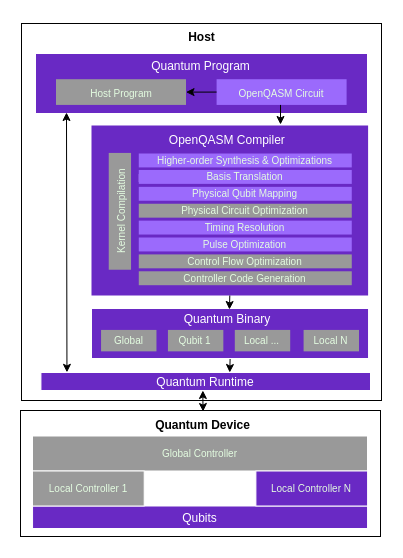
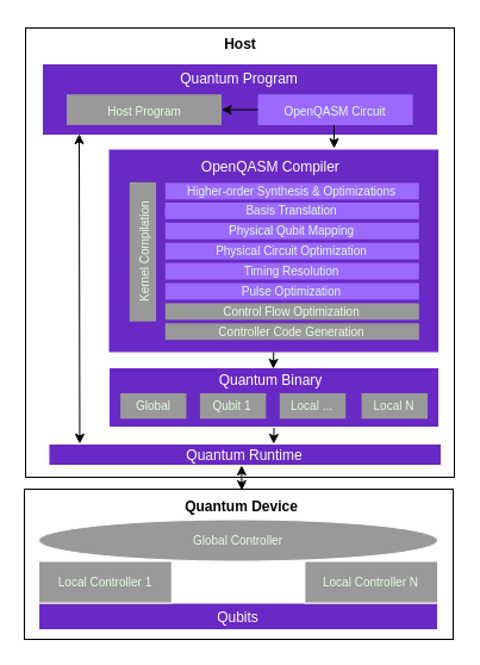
  <mxCell id="0" />
  <mxCell id="1" parent="0" />
  <mxCell id="2" value="" style="group" vertex="1" connectable="0" parent="1"><mxGeometry x="20" y="20" width="361" height="513" as="geometry" /></mxCell>
  <mxCell id="3" value="" style="group" vertex="1" connectable="0" parent="2"><mxGeometry width="361" height="513" as="geometry" /></mxCell>
  <mxCell id="4" value="" style="group" vertex="1" connectable="0" parent="3"><mxGeometry width="361" height="513" as="geometry" /></mxCell>
  <mxCell id="5" value="" style="group;aspect=fixed;" vertex="1" connectable="0" parent="4"><mxGeometry width="361" height="513" as="geometry" /></mxCell>
  <mxCell id="6" value="" style="group" vertex="1" connectable="0" parent="5"><mxGeometry width="361" height="513" as="geometry" /></mxCell>
  <mxCell id="7" value="&lt;h3&gt;&lt;br&gt;&lt;/h3&gt;" style="rounded=0;whiteSpace=wrap;html=1;shadow=0;fontFamily=Helvetica;fontSize=12;fontColor=#ffffff;align=center;strokeWidth=1;fontStyle=0;fillColor=none;" parent="6" vertex="1"><mxGeometry x="1" width="360" height="377" as="geometry" /></mxCell>
  <mxCell id="8" value="&lt;h3&gt;&lt;font style=&quot;font-size: 12px ; font-weight: normal&quot;&gt;Quantum Runtime&lt;/font&gt;&lt;/h3&gt;" style="rounded=0;whiteSpace=wrap;html=1;shadow=0;fontFamily=Helvetica;fontSize=12;fontColor=#ffffff;align=center;strokeWidth=1;rotation=0;strokeColor=#FFFFFF;fillColor=#6929C4;" parent="6" vertex="1"><mxGeometry x="20.43" y="349" width="329.57" height="18" as="geometry" /></mxCell>
  <mxCell id="9" value="&lt;h3&gt;&lt;font style=&quot;font-size: 12px&quot; color=&quot;#000000&quot;&gt;Host&lt;/font&gt;&lt;/h3&gt;" style="text;html=1;strokeColor=none;fillColor=none;align=center;verticalAlign=middle;whiteSpace=wrap;rounded=0;sketch=0;fontSize=18;fontColor=#E4FDE1;" parent="6" vertex="1"><mxGeometry x="126.16" width="110.64" height="20" as="geometry" /></mxCell>
  <mxCell id="10" value="" style="group" parent="6" vertex="1" connectable="0"><mxGeometry x="15.0" y="30" width="332" height="60" as="geometry" /></mxCell>
  <mxCell id="11" value="&lt;h3&gt;&lt;br&gt;&lt;/h3&gt;" style="rounded=0;whiteSpace=wrap;html=1;shadow=0;fontFamily=Helvetica;fontSize=12;fontColor=#ffffff;align=center;strokeWidth=1;strokeColor=#FFFFFF;fillColor=#6929C4;" parent="10" vertex="1"><mxGeometry width="332.0" height="60" as="geometry" /></mxCell>
  <mxCell id="12" value="&lt;h3 style=&quot;color: rgb(255 , 255 , 255)&quot;&gt;&lt;font style=&quot;font-size: 12px&quot;&gt;&lt;span style=&quot;font-weight: normal&quot;&gt;Quantum Program&lt;/span&gt;&lt;/font&gt;&lt;/h3&gt;" style="text;html=1;strokeColor=none;fillColor=none;align=center;verticalAlign=middle;whiteSpace=wrap;rounded=0;sketch=0;fontSize=18;fontColor=#E4FDE1;" parent="10" vertex="1"><mxGeometry x="110.345" width="111.311" height="17.143" as="geometry" /></mxCell>
  <mxCell id="13" value="&lt;font style=&quot;font-size: 10px&quot;&gt;Host Program&lt;/font&gt;" style="rounded=0;whiteSpace=wrap;html=1;shadow=0;fontFamily=Helvetica;fontSize=13;fontColor=#E4FDE1;align=center;strokeWidth=1;fillColor=#999999;strokeColor=none;" parent="10" vertex="1"><mxGeometry x="20.504" y="25.714" width="130.013" height="25.714" as="geometry" /></mxCell>
  <mxCell id="14" value="&lt;font style=&quot;font-size: 10px&quot;&gt;OpenQASM Circuit&lt;/font&gt;" style="rounded=0;whiteSpace=wrap;html=1;shadow=0;fontFamily=Helvetica;fontSize=13;fontColor=#E4FDE1;align=center;strokeWidth=1;strokeColor=none;fillColor=#9B6AFC;" parent="10" vertex="1"><mxGeometry x="181.091" y="25.714" width="130.013" height="25.714" as="geometry" /></mxCell>
  <mxCell id="15" style="edgeStyle=orthogonalEdgeStyle;rounded=0;orthogonalLoop=1;jettySize=auto;html=1;entryX=0;entryY=0.5;entryDx=0;entryDy=0;startArrow=classic;startFill=1;strokeWidth=1;fontSize=4;fontColor=#FFFFFF;endArrow=none;" parent="10" source="13" target="14" edge="1"><mxGeometry relative="1" as="geometry" /></mxCell>
  <mxCell id="16" value="" style="endArrow=classic;startArrow=classic;html=1;exitX=0.079;exitY=-0.008;exitDx=0;exitDy=0;exitPerimeter=0;" parent="6" edge="1" source="8"><mxGeometry width="50" height="50" as="geometry"><mxPoint x="46.0" y="350" as="sourcePoint" /><mxPoint x="46.0" y="89" as="targetPoint" /></mxGeometry></mxCell>
  <mxCell id="17" value="" style="edgeStyle=orthogonalEdgeStyle;rounded=0;orthogonalLoop=1;jettySize=auto;html=1;fontSize=13;" parent="6" source="14" edge="1"><mxGeometry as="geometry"><mxPoint x="260.0" y="101" as="targetPoint" /><Array as="points"><mxPoint x="260.0" y="101" /></Array></mxGeometry></mxCell>
  <mxCell id="18" style="edgeStyle=orthogonalEdgeStyle;rounded=0;orthogonalLoop=1;jettySize=auto;html=1;entryX=0.524;entryY=0.07;entryDx=0;entryDy=0;entryPerimeter=0;exitX=0.5;exitY=1;exitDx=0;exitDy=0;" edge="1" parent="6"><mxGeometry x="-88.74" y="389" as="geometry"><mxPoint x="209.61" y="335" as="sourcePoint" /><mxPoint x="209.237" y="349" as="targetPoint" /></mxGeometry></mxCell>
  <mxCell id="19" value="" style="group;fontSize=10;" parent="6" vertex="1" connectable="0"><mxGeometry x="71.0" y="102" width="289.04" height="275" as="geometry" /></mxCell>
  <mxCell id="20" value="&lt;h3&gt;&lt;br&gt;&lt;/h3&gt;" style="rounded=0;whiteSpace=wrap;html=1;shadow=0;fontFamily=Helvetica;fontSize=12;fontColor=#ffffff;align=center;strokeWidth=1;strokeColor=none;fillColor=#6929C4;" parent="19" vertex="1"><mxGeometry width="276.6" height="170" as="geometry" /></mxCell>
  <mxCell id="21" value="&lt;h3 style=&quot;color: rgb(255 , 255 , 255)&quot;&gt;&lt;font style=&quot;font-weight: normal ; font-size: 12px&quot;&gt;OpenQASM Compiler&amp;nbsp;&lt;/font&gt;&lt;/h3&gt;" style="text;html=1;strokeColor=none;fillColor=none;align=center;verticalAlign=middle;whiteSpace=wrap;rounded=0;sketch=0;fontSize=18;fontColor=#E4FDE1;" parent="19" vertex="1"><mxGeometry y="-3.915" width="275.362" height="29.309" as="geometry" /></mxCell>
  <mxCell id="22" value="&lt;font style=&quot;font-size: 10px&quot;&gt;Kernel Compilation&lt;/font&gt;" style="rounded=0;whiteSpace=wrap;html=1;shadow=0;fontFamily=Helvetica;fontSize=13;fontColor=#E4FDE1;align=center;strokeWidth=1;fillColor=#999999;rotation=-90;strokeColor=none;" parent="19" vertex="1"><mxGeometry x="-29.996" y="74.672" width="116.796" height="22.31" as="geometry" /></mxCell>
  <mxCell id="23" value="&lt;font style=&quot;font-size: 10px;&quot;&gt;Higher-order Synthesis &amp;amp; Optimizations&lt;/font&gt;" style="rounded=0;whiteSpace=wrap;html=1;shadow=0;fontFamily=Helvetica;fontSize=10;fontColor=#E4FDE1;align=center;strokeWidth=1;strokeColor=none;fillColor=#9B6AFC;" parent="19" vertex="1"><mxGeometry x="47.273" y="27.996" width="213.0" height="13.906" as="geometry" /></mxCell>
  <mxCell id="24" value="Basis Translation" style="rounded=1;whiteSpace=wrap;html=1;fontSize=12;glass=0;strokeWidth=1;shadow=0;fontColor=#E4FDE1;align=center;strokeColor=none;fillColor=#C9ABFC;" parent="19" vertex="1"><mxGeometry x="47.273" y="47.569" width="208.192" height="9.786" as="geometry" /></mxCell>
  <mxCell id="25" value="Basis Translation" style="rounded=0;whiteSpace=wrap;html=1;shadow=0;fontFamily=Helvetica;fontSize=10;fontColor=#E4FDE1;align=center;strokeWidth=1;strokeColor=none;fillColor=#9B6AFC;" parent="19" vertex="1"><mxGeometry x="47.273" y="44.475" width="213.0" height="13.906" as="geometry" /></mxCell>
  <mxCell id="26" value="Physical Qubit Mapping" style="rounded=0;whiteSpace=wrap;html=1;shadow=0;fontFamily=Helvetica;fontSize=10;fontColor=#E4FDE1;align=center;strokeWidth=1;strokeColor=none;fillColor=#9B6AFC;" parent="19" vertex="1"><mxGeometry x="47.273" y="61.362" width="213.0" height="13.906" as="geometry" /></mxCell>
- <mxCell id="27" value="Physical Circuit Optimization" style="rounded=0;whiteSpace=wrap;html=1;shadow=0;fontFamily=Helvetica;fontSize=10;fontColor=#E4FDE1;align=center;strokeWidth=1;strokeColor=none;fillColor=#999999;" parent="19" vertex="1"><mxGeometry x="47.273" y="78.248" width="213.0" height="13.906" as="geometry" /></mxCell>
+ <mxCell id="27" value="Physical Circuit Optimization" style="rounded=0;whiteSpace=wrap;html=1;shadow=0;fontFamily=Helvetica;fontSize=10;fontColor=#E4FDE1;align=center;strokeWidth=1;strokeColor=none;fillColor=#9B6AFC;" parent="19" vertex="1"><mxGeometry x="47.273" y="78.248" width="213.0" height="13.906" as="geometry" /></mxCell>
  <mxCell id="28" value="Timing Resolution" style="rounded=0;whiteSpace=wrap;html=1;shadow=0;fontFamily=Helvetica;fontSize=10;fontColor=#E4FDE1;align=center;strokeWidth=1;strokeColor=none;fillColor=#9B6AFC;" parent="19" vertex="1"><mxGeometry x="47.273" y="95.134" width="213.0" height="13.906" as="geometry" /></mxCell>
  <mxCell id="29" value="Pulse Optimization" style="rounded=0;whiteSpace=wrap;html=1;shadow=0;fontFamily=Helvetica;fontSize=10;fontColor=#E4FDE1;align=center;strokeWidth=1;strokeColor=none;fillColor=#9B6AFC;" parent="19" vertex="1"><mxGeometry x="47.273" y="112.02" width="213.0" height="13.906" as="geometry" /></mxCell>
  <mxCell id="30" value="Controller Code Generation" style="rounded=0;whiteSpace=wrap;html=1;shadow=0;fontFamily=Helvetica;fontSize=10;fontColor=#E4FDE1;align=center;strokeWidth=1;fillColor=#999999;strokeColor=none;" parent="19" vertex="1"><mxGeometry x="47.273" y="145.793" width="213.0" height="13.906" as="geometry" /></mxCell>
  <mxCell id="31" value="&lt;font style=&quot;font-size: 10px&quot;&gt;Control Flow Optimization&lt;/font&gt;" style="rounded=0;whiteSpace=wrap;html=1;shadow=0;fontFamily=Helvetica;fontSize=12;fontColor=#E4FDE1;align=center;strokeWidth=1;fillColor=#999999;strokeColor=none;" parent="19" vertex="1"><mxGeometry x="47.273" y="128.907" width="213.0" height="13.906" as="geometry" /></mxCell>
  <mxCell id="32" value="&lt;h3&gt;&lt;br&gt;&lt;/h3&gt;" style="rounded=0;whiteSpace=wrap;html=1;shadow=0;fontFamily=Helvetica;fontSize=12;fontColor=#ffffff;align=center;strokeWidth=1;strokeColor=#FFFFFF;fillColor=#6929C4;" parent="6" vertex="1"><mxGeometry x="71" y="285" width="277.05" height="50" as="geometry" /></mxCell>
  <mxCell id="33" value="&lt;h3 style=&quot;color: rgb(255 , 255 , 255)&quot;&gt;&lt;span style=&quot;font-size: 12px ; font-weight: 400&quot;&gt;Quantum Binary&lt;/span&gt;&lt;/h3&gt;" style="text;html=1;strokeColor=none;fillColor=none;align=center;verticalAlign=middle;whiteSpace=wrap;rounded=0;sketch=0;fontSize=18;fontColor=#E4FDE1;" parent="6" vertex="1"><mxGeometry x="161.933" y="285" width="89.684" height="14.286" as="geometry" /></mxCell>
  <mxCell id="34" style="edgeStyle=orthogonalEdgeStyle;rounded=0;orthogonalLoop=1;jettySize=auto;html=1;entryX=0.524;entryY=0.07;entryDx=0;entryDy=0;entryPerimeter=0;exitX=0.5;exitY=1;exitDx=0;exitDy=0;" parent="6" source="20" target="33" edge="1"><mxGeometry x="39.95" y="296" as="geometry"><mxPoint x="191.26" y="390" as="sourcePoint" /></mxGeometry></mxCell>
  <mxCell id="35" value="&lt;font style=&quot;font-size: 10px&quot;&gt;Qubit 1&lt;/font&gt;" style="rounded=0;whiteSpace=wrap;html=1;shadow=0;fontFamily=Helvetica;fontSize=12;fontColor=#E4FDE1;align=center;strokeWidth=1;fillColor=#999999;strokeColor=none;" parent="6" vertex="1"><mxGeometry x="147.428" y="306.43" width="55.41" height="21.43" as="geometry" /></mxCell>
  <mxCell id="36" value="&lt;font style=&quot;font-size: 10px&quot;&gt;Local ...&lt;/font&gt;" style="rounded=0;whiteSpace=wrap;html=1;shadow=0;fontFamily=Helvetica;fontSize=12;fontColor=#E4FDE1;align=center;strokeWidth=1;fillColor=#999999;strokeColor=none;" parent="6" vertex="1"><mxGeometry x="214.302" y="306.43" width="55.41" height="21.43" as="geometry" /></mxCell>
  <mxCell id="37" value="&lt;font style=&quot;font-size: 10px&quot;&gt;Global&lt;/font&gt;" style="rounded=0;whiteSpace=wrap;html=1;shadow=0;fontFamily=Helvetica;fontSize=12;fontColor=#E4FDE1;align=center;strokeWidth=1;fillColor=#999999;strokeColor=none;" parent="6" vertex="1"><mxGeometry x="80.553" y="306.43" width="55.41" height="21.43" as="geometry" /></mxCell>
  <mxCell id="38" value="&lt;font style=&quot;font-size: 10px&quot;&gt;Local N&lt;/font&gt;" style="rounded=0;whiteSpace=wrap;html=1;shadow=0;fontFamily=Helvetica;fontSize=12;fontColor=#E4FDE1;align=center;strokeWidth=1;fillColor=#999999;strokeColor=none;" parent="6" vertex="1"><mxGeometry x="283.087" y="306.43" width="55.41" height="21.43" as="geometry" /></mxCell>
  <mxCell id="39" value="&lt;h3&gt;&lt;font style=&quot;font-size: 12px&quot; color=&quot;#000000&quot;&gt;Quantum Device&lt;/font&gt;&lt;/h3&gt;" style="text;html=1;strokeColor=none;fillColor=none;align=center;verticalAlign=middle;whiteSpace=wrap;rounded=0;sketch=0;fontSize=18;fontColor=#E4FDE1;" parent="6" vertex="1"><mxGeometry x="127.3" y="388" width="110.64" height="20" as="geometry" /></mxCell>
  <mxCell id="40" value="&lt;h3&gt;&lt;br&gt;&lt;/h3&gt;" style="rounded=0;whiteSpace=wrap;html=1;shadow=0;fontFamily=Helvetica;fontSize=12;fontColor=#ffffff;align=center;strokeWidth=1;fillColor=none;" parent="6" vertex="1"><mxGeometry y="387" width="360" height="126" as="geometry" /></mxCell>
  <mxCell id="41" value="&lt;h3&gt;&lt;font style=&quot;font-size: 12px ; font-weight: normal&quot;&gt;Qubits&lt;/font&gt;&lt;/h3&gt;" style="rounded=0;whiteSpace=wrap;html=1;shadow=0;fontFamily=Helvetica;fontSize=12;fontColor=#ffffff;align=center;strokeWidth=1;rotation=0;fillColor=#6929c4;strokeColor=#FFFFFF;" parent="6" vertex="1"><mxGeometry x="12.05" y="482.5" width="335" height="22.5" as="geometry" /></mxCell>
- <mxCell id="42" value="&lt;font style=&quot;font-size: 10px&quot;&gt;Global Controller&lt;/font&gt;" style="rounded=0;whiteSpace=wrap;html=1;shadow=0;fontFamily=Helvetica;fontSize=12;fontColor=#E4FDE1;align=center;strokeWidth=1;strokeColor=#FFFFFF;fillColor=#999999;" parent="6" vertex="1"><mxGeometry x="12" y="412.5" width="335" height="35" as="geometry" /></mxCell>
- <mxCell id="43" value="&lt;font style=&quot;font-size: 10px&quot;&gt;Local Controller N&lt;/font&gt;" style="rounded=0;whiteSpace=wrap;html=1;shadow=0;fontFamily=Helvetica;fontSize=12;fontColor=#E4FDE1;align=center;strokeWidth=1;strokeColor=#FFFFFF;fontStyle=0;fillColor=#6929c4;" parent="6" vertex="1"><mxGeometry x="235.4" y="447.5" width="111.7" height="35" as="geometry" /></mxCell>
+ <mxCell id="42" value="&lt;font style=&quot;font-size: 10px&quot;&gt;Global Controller&lt;/font&gt;" style="ellipse;whiteSpace=wrap;html=1;shadow=0;fontFamily=Helvetica;fontSize=12;fontColor=#E4FDE1;align=center;strokeWidth=1;strokeColor=#FFFFFF;fillColor=#999999;" parent="6" vertex="1"><mxGeometry x="12" y="412.5" width="335" height="35" as="geometry" /></mxCell>
+ <mxCell id="43" value="&lt;font style=&quot;font-size: 10px&quot;&gt;Local Controller N&lt;/font&gt;" style="rounded=0;whiteSpace=wrap;html=1;shadow=0;fontFamily=Helvetica;fontSize=12;fontColor=#E4FDE1;align=center;strokeWidth=1;strokeColor=#FFFFFF;fontStyle=0;fillColor=#999999;" parent="6" vertex="1"><mxGeometry x="235.4" y="447.5" width="111.7" height="35" as="geometry" /></mxCell>
  <mxCell id="44" value="&lt;font style=&quot;font-size: 10px&quot;&gt;Local Controller 1&lt;/font&gt;" style="rounded=0;whiteSpace=wrap;html=1;shadow=0;fontFamily=Helvetica;fontSize=12;fontColor=#E4FDE1;align=center;strokeWidth=1;strokeColor=#FFFFFF;fillColor=#999999;" parent="6" vertex="1"><mxGeometry x="12" y="447.5" width="111.7" height="35" as="geometry" /></mxCell>
  <mxCell id="45" style="edgeStyle=orthogonalEdgeStyle;rounded=0;orthogonalLoop=1;jettySize=auto;html=1;entryX=0.524;entryY=0.07;entryDx=0;entryDy=0;entryPerimeter=0;startArrow=classic;startFill=1;" parent="6" edge="1"><mxGeometry x="31.25" y="202" as="geometry"><mxPoint x="182.39" y="367" as="sourcePoint" /><mxPoint x="182.574" y="388" as="targetPoint" /><Array as="points"><mxPoint x="182.2" y="377" /><mxPoint x="182.2" y="377" /></Array></mxGeometry></mxCell>
